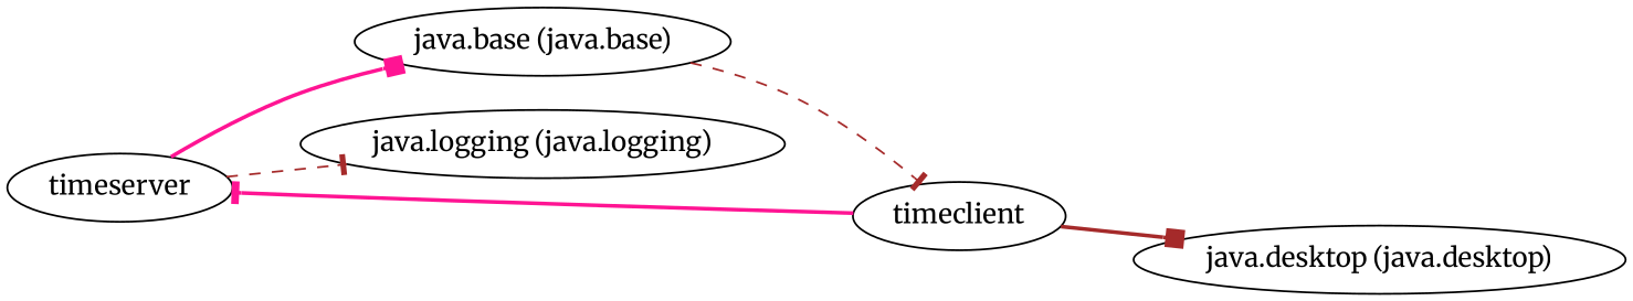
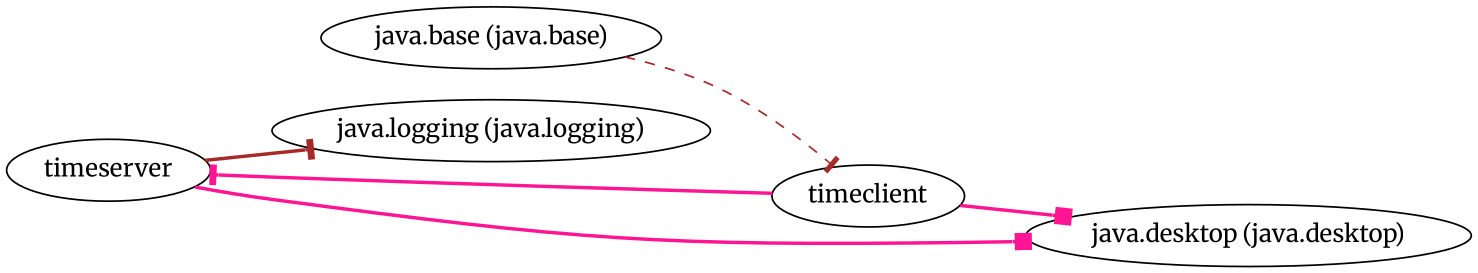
  digraph {
    fontname=Merriweather
    rankdir=LR
    node [fontname=Merriweather]
    edge [arrowhead=tee color=brown fontname=Merriweather style=bold]
    timeserver
    "java.base (java.base)"
    "java.logging (java.logging)"
    timeclient
    "java.desktop (java.desktop)"
-   timeserver -> "java.base (java.base)" [arrowhead=box color=deeppink]
-   timeserver -> "java.logging (java.logging)" [style=dashed]
+   timeserver -> "java.desktop (java.desktop)" [arrowhead=box color=deeppink]
+   timeserver -> "java.logging (java.logging)"
    "java.base (java.base)" -> timeclient [style=dashed]
    timeclient -> timeserver [color=deeppink]
-   timeclient -> "java.desktop (java.desktop)" [arrowhead=box]
+   timeclient -> "java.desktop (java.desktop)" [arrowhead=box color=deeppink]
  }
